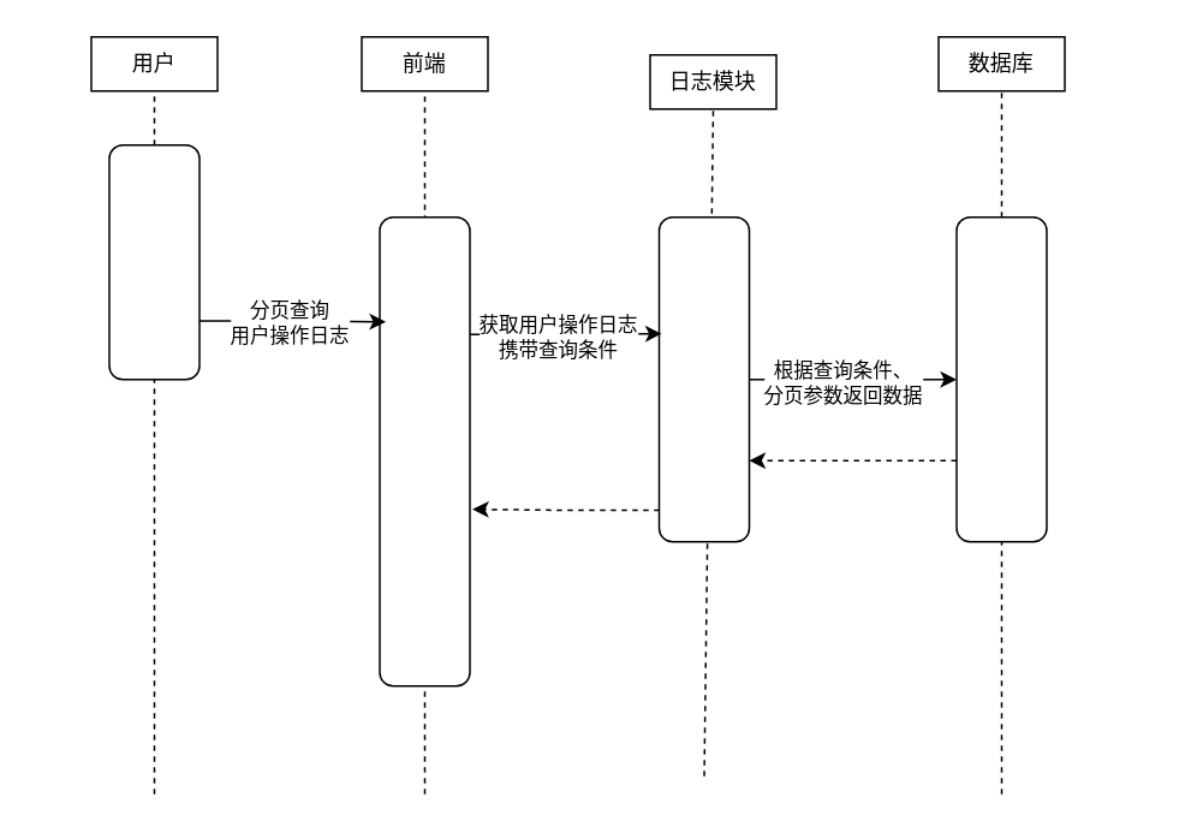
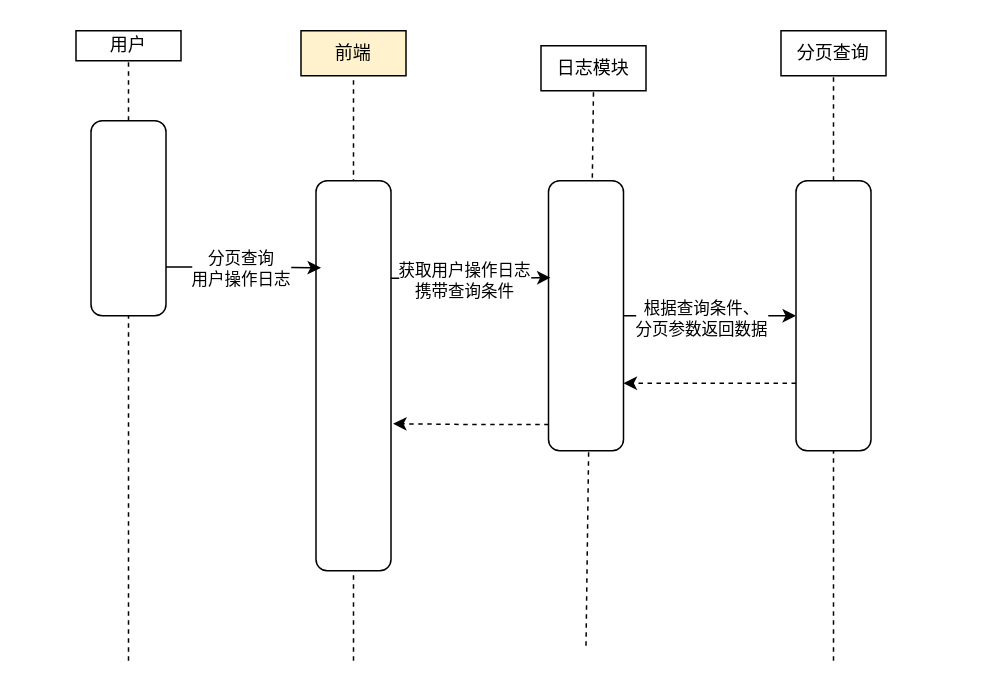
  <mxCell id="0" />
  <mxCell id="1" parent="0" />
- <mxCell id="2" value="用户" style="rounded=0;whiteSpace=wrap;html=1;" vertex="1" parent="1"><mxGeometry x="50" y="20" width="70" height="30" as="geometry" /></mxCell>
- <mxCell id="3" value="数据库" style="rounded=0;whiteSpace=wrap;html=1;" vertex="1" parent="1"><mxGeometry x="520" y="20" width="70" height="30" as="geometry" /></mxCell>
+ <mxCell id="2" value="用户" style="rounded=0;whiteSpace=wrap;html=1;" vertex="1" parent="1"><mxGeometry x="50" y="20" width="70" height="20" as="geometry" /></mxCell>
+ <mxCell id="3" value="分页查询" style="rounded=0;whiteSpace=wrap;html=1;" vertex="1" parent="1"><mxGeometry x="520" y="20" width="70" height="30" as="geometry" /></mxCell>
  <mxCell id="4" value="日志模块" style="rounded=0;whiteSpace=wrap;html=1;" vertex="1" parent="1"><mxGeometry x="360" y="30" width="70" height="30" as="geometry" /></mxCell>
- <mxCell id="5" value="前端" style="rounded=0;whiteSpace=wrap;html=1;" vertex="1" parent="1"><mxGeometry x="200" y="20" width="70" height="30" as="geometry" /></mxCell>
+ <mxCell id="5" value="前端" style="rounded=0;whiteSpace=wrap;html=1;fillColor=#fff2cc;" vertex="1" parent="1"><mxGeometry x="200" y="20" width="70" height="30" as="geometry" /></mxCell>
  <mxCell id="6" value="" style="endArrow=none;dashed=1;html=1;rounded=0;entryX=0.5;entryY=1;entryDx=0;entryDy=0;" edge="1" parent="1" target="5"><mxGeometry width="50" height="50" relative="1" as="geometry"><mxPoint x="235" y="440" as="sourcePoint" /><mxPoint x="390" y="190" as="targetPoint" /></mxGeometry></mxCell>
  <mxCell id="7" value="" style="endArrow=none;dashed=1;html=1;rounded=0;entryX=0.5;entryY=1;entryDx=0;entryDy=0;" edge="1" parent="1" target="2"><mxGeometry width="50" height="50" relative="1" as="geometry"><mxPoint x="85" y="440" as="sourcePoint" /><mxPoint x="390" y="190" as="targetPoint" /></mxGeometry></mxCell>
  <mxCell id="8" value="" style="endArrow=none;dashed=1;html=1;rounded=0;entryX=0.5;entryY=1;entryDx=0;entryDy=0;" edge="1" parent="1" source="17" target="3"><mxGeometry width="50" height="50" relative="1" as="geometry"><mxPoint x="555" y="440" as="sourcePoint" /><mxPoint x="215" y="60" as="targetPoint" /></mxGeometry></mxCell>
  <mxCell id="9" value="" style="endArrow=none;dashed=1;html=1;rounded=0;entryX=0.5;entryY=1;entryDx=0;entryDy=0;" edge="1" parent="1" target="4"><mxGeometry width="50" height="50" relative="1" as="geometry"><mxPoint x="390" y="430" as="sourcePoint" /><mxPoint x="300" y="80" as="targetPoint" /></mxGeometry></mxCell>
  <mxCell id="10" value="" style="rounded=1;whiteSpace=wrap;html=1;rotation=90;" vertex="1" parent="1"><mxGeometry x="20" y="120" width="130" height="50" as="geometry" /></mxCell>
  <mxCell id="11" style="edgeStyle=orthogonalEdgeStyle;rounded=0;orthogonalLoop=1;jettySize=auto;html=1;exitX=0.5;exitY=0;exitDx=0;exitDy=0;entryX=0.5;entryY=1;entryDx=0;entryDy=0;" edge="1" parent="1" source="13" target="17"><mxGeometry relative="1" as="geometry" /></mxCell>
  <mxCell id="12" value="根据查询条件、&lt;br&gt;分页参数返回数据" style="edgeLabel;html=1;align=center;verticalAlign=middle;resizable=0;points=[];" vertex="1" connectable="0" parent="11"><mxGeometry x="-0.119" y="-1" relative="1" as="geometry"><mxPoint as="offset" /></mxGeometry></mxCell>
  <mxCell id="13" value="" style="rounded=1;whiteSpace=wrap;html=1;rotation=90;" vertex="1" parent="1"><mxGeometry x="300" y="185" width="180" height="50" as="geometry" /></mxCell>
  <mxCell id="14" value="" style="rounded=1;whiteSpace=wrap;html=1;rotation=90;" vertex="1" parent="1"><mxGeometry x="105" y="225" width="260" height="50" as="geometry" /></mxCell>
  <mxCell id="15" value="" style="endArrow=none;dashed=1;html=1;rounded=0;" edge="1" parent="1" target="17"><mxGeometry width="50" height="50" relative="1" as="geometry"><mxPoint x="555" y="440" as="sourcePoint" /><mxPoint x="555" y="50" as="targetPoint" /></mxGeometry></mxCell>
  <mxCell id="16" style="edgeStyle=orthogonalEdgeStyle;rounded=0;orthogonalLoop=1;jettySize=auto;html=1;exitX=0.75;exitY=1;exitDx=0;exitDy=0;entryX=0.75;entryY=0;entryDx=0;entryDy=0;dashed=1;" edge="1" parent="1" source="17" target="13"><mxGeometry relative="1" as="geometry" /></mxCell>
  <mxCell id="17" value="" style="rounded=1;whiteSpace=wrap;html=1;rotation=90;" vertex="1" parent="1"><mxGeometry x="465" y="185" width="180" height="50" as="geometry" /></mxCell>
  <mxCell id="18" style="edgeStyle=orthogonalEdgeStyle;rounded=0;orthogonalLoop=1;jettySize=auto;html=1;exitX=0.75;exitY=0;exitDx=0;exitDy=0;entryX=0.223;entryY=0.933;entryDx=0;entryDy=0;entryPerimeter=0;" edge="1" parent="1" source="10" target="14"><mxGeometry relative="1" as="geometry" /></mxCell>
  <mxCell id="19" value="分页查询&lt;br&gt;用户操作日志" style="edgeLabel;html=1;align=center;verticalAlign=middle;resizable=0;points=[];" vertex="1" connectable="0" parent="18"><mxGeometry x="-0.027" y="-2" relative="1" as="geometry"><mxPoint x="-1" y="-1" as="offset" /></mxGeometry></mxCell>
  <mxCell id="20" style="edgeStyle=orthogonalEdgeStyle;rounded=0;orthogonalLoop=1;jettySize=auto;html=1;exitX=0.25;exitY=0;exitDx=0;exitDy=0;entryX=0.359;entryY=0.973;entryDx=0;entryDy=0;entryPerimeter=0;" edge="1" parent="1" source="14" target="13"><mxGeometry relative="1" as="geometry" /></mxCell>
  <mxCell id="21" value="获取用户操作日志&lt;br&gt;携带查询条件" style="edgeLabel;html=1;align=center;verticalAlign=middle;resizable=0;points=[];" vertex="1" connectable="0" parent="20"><mxGeometry x="-0.089" y="-1" relative="1" as="geometry"><mxPoint x="-1" as="offset" /></mxGeometry></mxCell>
  <mxCell id="22" style="edgeStyle=orthogonalEdgeStyle;rounded=0;orthogonalLoop=1;jettySize=auto;html=1;exitX=0.903;exitY=0.997;exitDx=0;exitDy=0;entryX=0.623;entryY=-0.028;entryDx=0;entryDy=0;entryPerimeter=0;exitPerimeter=0;dashed=1;" edge="1" parent="1" source="13" target="14"><mxGeometry relative="1" as="geometry" /></mxCell>
